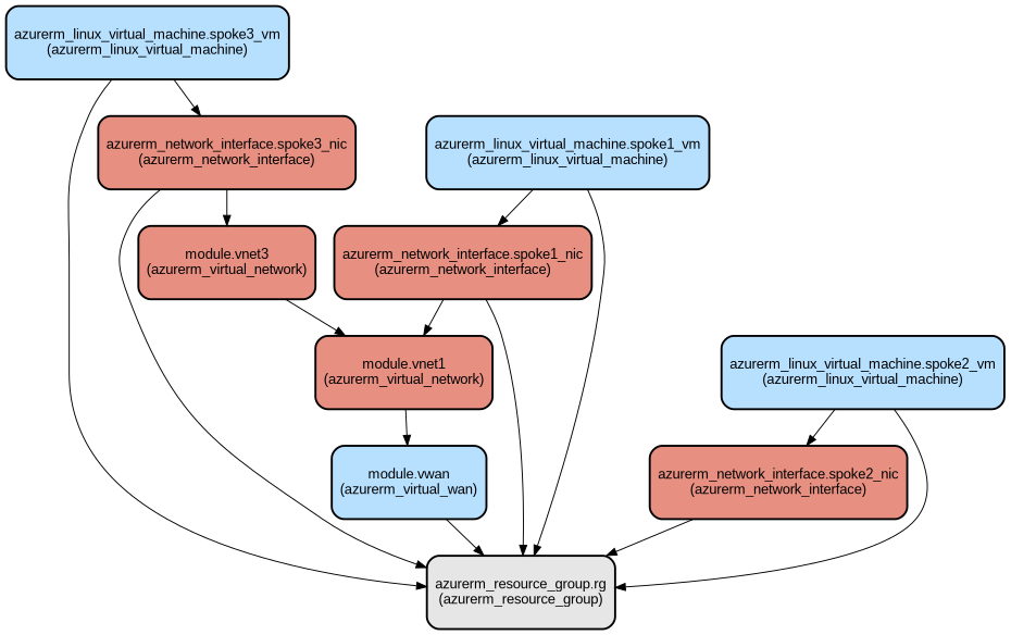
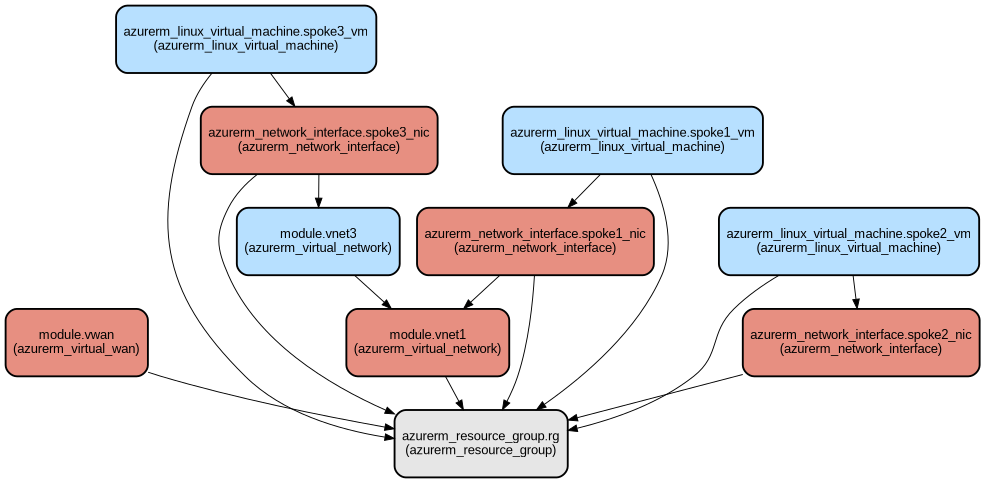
  digraph {
    node [color=black fillcolor="#E78F81" fontname=Arial shape=rectangle style="filled,bold,rounded"]
    n1 [fillcolor="#E6E6E6" height=1 label="azurerm_resource_group.rg\n(azurerm_resource_group)"]
-   n2 [fillcolor="#B7E0FF" height=1 label="module.vwan\n(azurerm_virtual_wan)"]
+   n2 [height=1 label="module.vwan\n(azurerm_virtual_wan)"]
    n3 [height=1 label="module.vnet1\n(azurerm_virtual_network)"]
-   n4 [height=1 label="module.vnet3\n(azurerm_virtual_network)"]
+   n4 [fillcolor="#B7E0FF" height=1 label="module.vnet3\n(azurerm_virtual_network)"]
    n5 [height=1 label="azurerm_network_interface.spoke1_nic\n(azurerm_network_interface)"]
    n6 [fillcolor="#B7E0FF" height=1 label="azurerm_linux_virtual_machine.spoke1_vm\n(azurerm_linux_virtual_machine)"]
    n7 [height=1 label="azurerm_network_interface.spoke2_nic\n(azurerm_network_interface)"]
    n8 [fillcolor="#B7E0FF" height=1 label="azurerm_linux_virtual_machine.spoke2_vm\n(azurerm_linux_virtual_machine)"]
    n9 [height=1 label="azurerm_network_interface.spoke3_nic\n(azurerm_network_interface)"]
    n10 [fillcolor="#B7E0FF" height=1 label="azurerm_linux_virtual_machine.spoke3_vm\n(azurerm_linux_virtual_machine)"]
    n2 -> n1
-   n3 -> n2
+   n3 -> n1
    n4 -> n3
    n5 -> n1
    n5 -> n3
    n6 -> n1
    n6 -> n5
    n7 -> n1
    n8 -> n1
    n8 -> n7
    n9 -> n1
    n9 -> n4
    n10 -> n1
    n10 -> n9
  }
